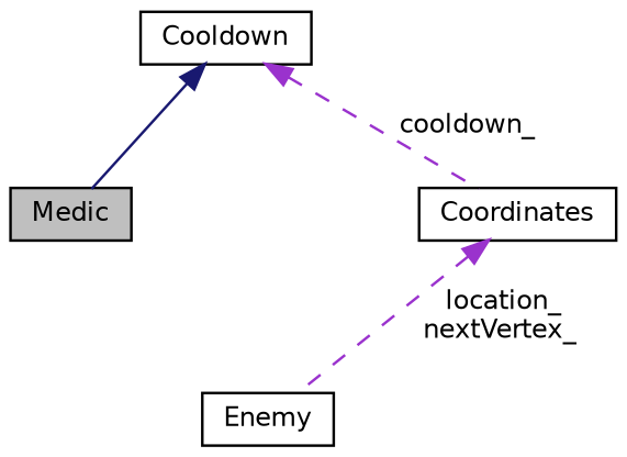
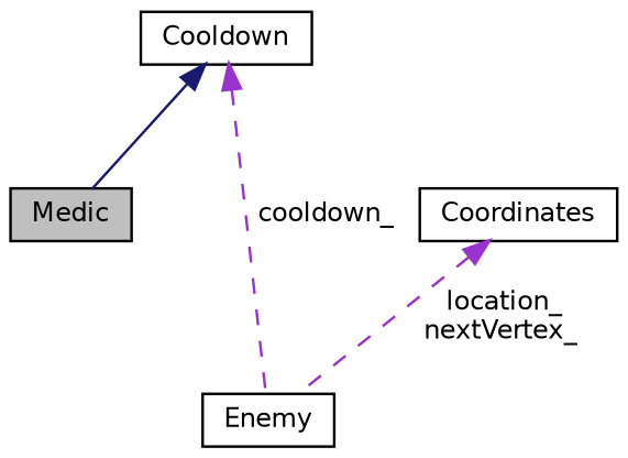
  digraph {
    node [color=black fillcolor=white fontname=Helvetica fontsize=10 shape=record style=filled]
    edge [color=darkorchid3 dir=back fontname=Helvetica fontsize=10 labelfontname=Helvetica labelfontsize=10 style=dashed]
    n1 [fillcolor=grey75 fontcolor=black height=0.2 label=Medic width=0.4]
    n2 [height=0.2 label=Enemy width=0.4]
    n3 [height=0.2 label=Cooldown width=0.4]
    n4 [height=0.2 label=Coordinates width=0.4]
    n3 -> n1 [color=midnightblue style=solid]
-   n3 -> n4 [label=" cooldown_"]
+   n3 -> n2 [label=" cooldown_"]
    n4 -> n2 [label=" location_\nnextVertex_"]
  }
